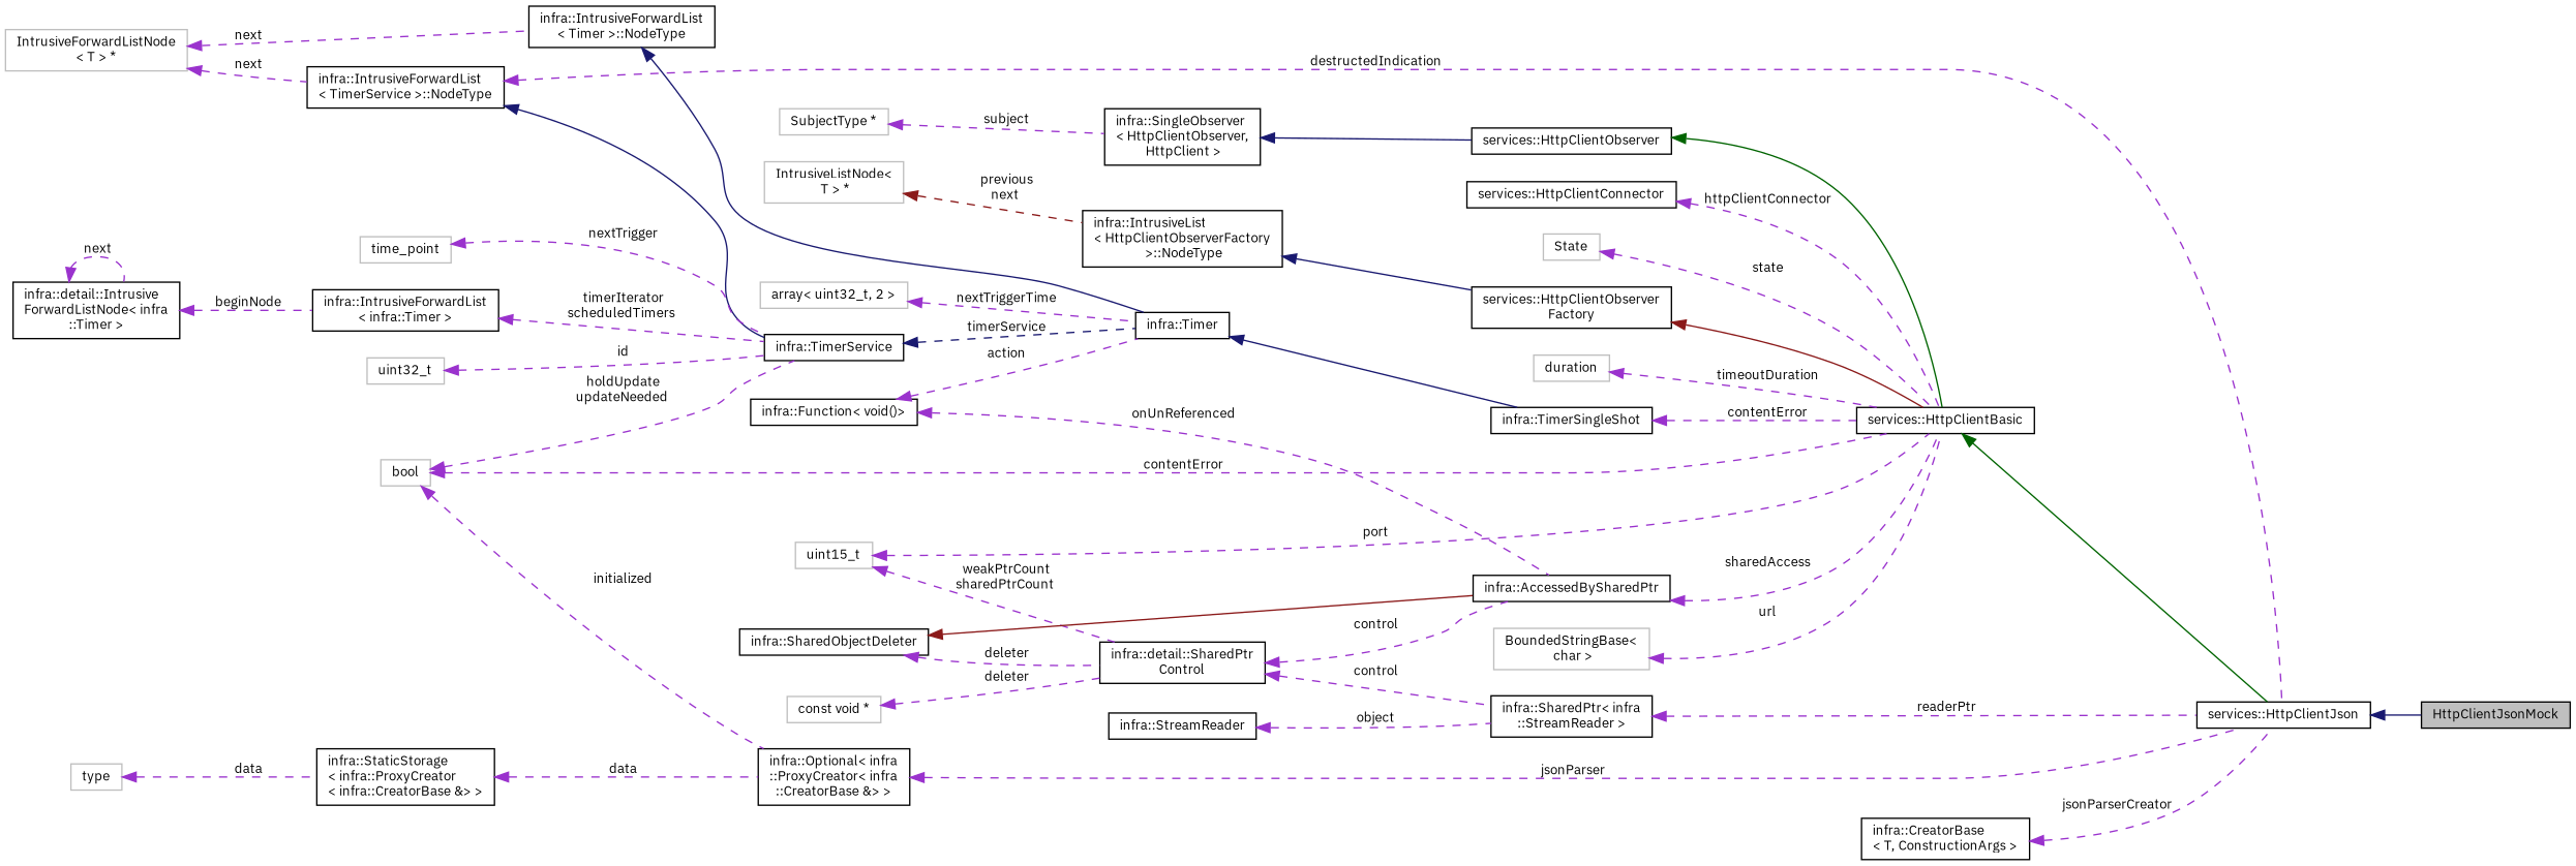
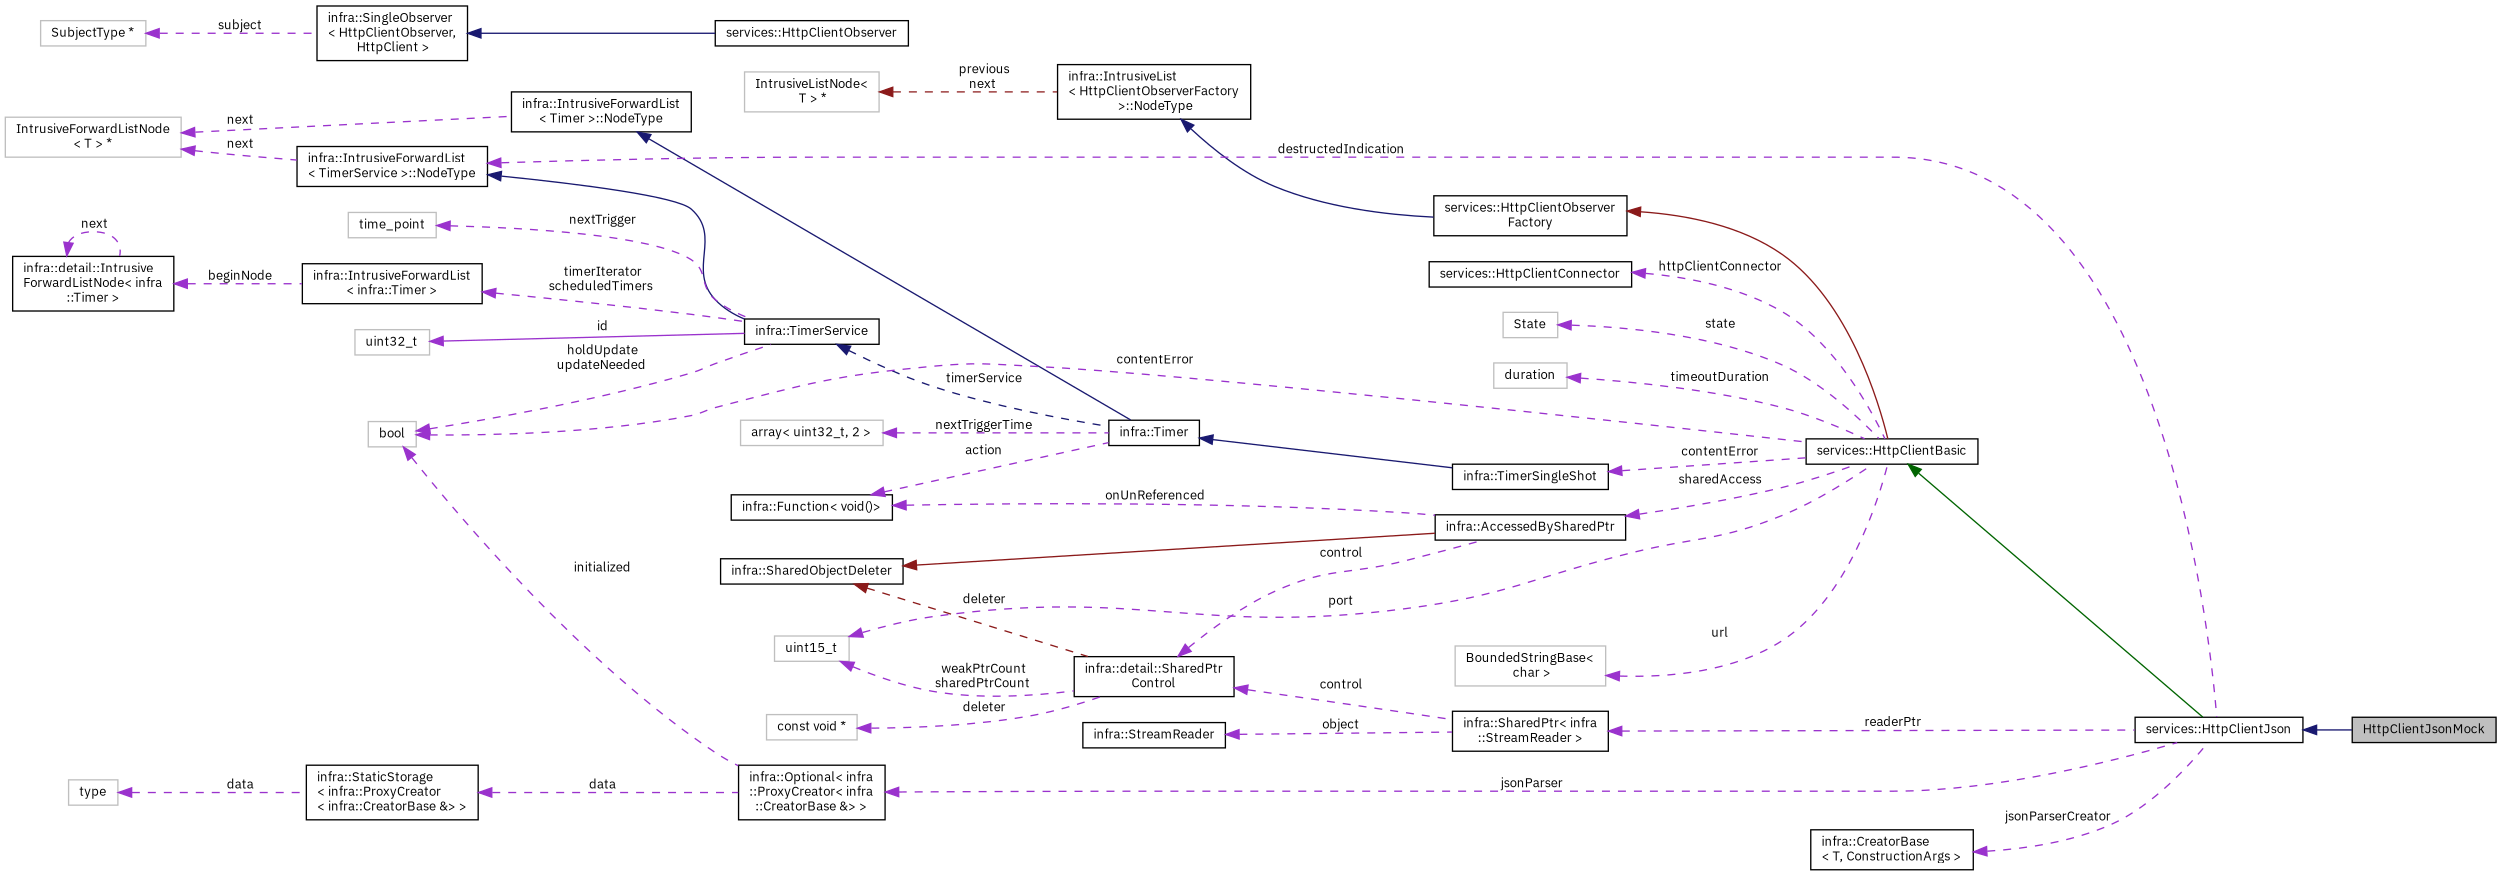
  digraph {
    fontname="IBM Plex Sans"
    rankdir=LR
    node [color=black fillcolor=white fontname="IBM Plex Sans" fontsize=10 shape=record style=filled]
    edge [color=darkorchid3 dir=back fontname="IBM Plex Sans" fontsize=10 labelfontname=Helvetica labelfontsize=10 style=dashed]
    n1 [fillcolor=grey75 fontcolor=black height=0.2 label=HttpClientJsonMock width=0.4]
    n2 [height=0.2 label="services::HttpClientJson" width=0.4]
    n3 [height=0.2 label="services::HttpClientBasic" width=0.4]
    n4 [height=0.2 label="services::HttpClientObserver" width=0.4]
    n5 [height=0.2 label="infra::SingleObserver\l\< HttpClientObserver,\l HttpClient \>" width=0.4]
    n6 [color=grey75 height=0.2 label="SubjectType *" width=0.4]
    n7 [height=0.2 label="services::HttpClientObserver\lFactory" width=0.4]
    n8 [height=0.2 label="infra::IntrusiveList\l\< HttpClientObserverFactory\l \>::NodeType" width=0.4]
    n9 [color=grey75 height=0.2 label="IntrusiveListNode\<\l T \> *" width=0.4]
    n10 [color=grey75 height=0.2 label=duration width=0.4]
    n11 [height=0.2 label="infra::TimerSingleShot" width=0.4]
    n12 [height=0.2 label="infra::Timer" width=0.4]
    n13 [height=0.2 label="infra::IntrusiveForwardList\l\< Timer \>::NodeType" width=0.4]
    n14 [color=grey75 height=0.2 label="IntrusiveForwardListNode\l\< T \> *" width=0.4]
    n15 [height=0.2 label="infra::IntrusiveForwardList\l\< TimerService \>::NodeType" width=0.4]
    n16 [height=0.2 label="infra::TimerService" width=0.4]
    n17 [height=0.2 label="infra::Function\< void()\>" width=0.4]
    n18 [height=0.2 label="infra::AccessedBySharedPtr" width=0.4]
    n19 [color=grey75 height=0.2 label="array\< uint32_t, 2 \>" width=0.4]
    n20 [color=grey75 height=0.2 label=time_point width=0.4]
    n21 [height=0.2 label="infra::IntrusiveForwardList\l\< infra::Timer \>" width=0.4]
    n22 [height=0.2 label="infra::detail::Intrusive\lForwardListNode\< infra\l::Timer \>" width=0.4]
    n23 [color=grey75 height=0.2 label=uint32_t width=0.4]
    n24 [color=grey75 height=0.2 label=bool width=0.4]
    n25 [height=0.2 label="infra::Optional\< infra\l::ProxyCreator\< infra\l::CreatorBase &\> \>" width=0.4]
    n26 [color=grey75 height=0.2 label=uint15_t width=0.4]
    n27 [height=0.2 label="infra::detail::SharedPtr\lControl" width=0.4]
    n28 [height=0.2 label="infra::SharedPtr\< infra\l::StreamReader \>" width=0.4]
    n29 [color=grey75 height=0.2 label="BoundedStringBase\<\l char \>" width=0.4]
    n30 [height=0.2 label="services::HttpClientConnector" width=0.4]
    n31 [color=grey75 height=0.2 label=State width=0.4]
    n32 [height=0.2 label="infra::SharedObjectDeleter" width=0.4]
    n33 [color=grey75 height=0.2 label="const void *" width=0.4]
    n34 [height=0.2 label="infra::StaticStorage\l\< infra::ProxyCreator\l\< infra::CreatorBase &\> \>" width=0.4]
    n35 [color=grey75 height=0.2 label=type width=0.4]
    n36 [height=0.2 label="infra::StreamReader" width=0.4]
    n37 [height=0.2 label="infra::CreatorBase\l\< T, ConstructionArgs \>" width=0.4]
    n2 -> n1 [color=midnightblue style=solid]
    n3 -> n2 [color=darkgreen style=solid]
-   n4 -> n3 [color=darkgreen style=solid]
    n5 -> n4 [color=midnightblue style=solid]
    n6 -> n5 [label=" subject"]
    n7 -> n3 [color=firebrick4 style=solid]
    n8 -> n7 [color=midnightblue style=solid]
    n9 -> n8 [color=firebrick4 label=" previous\nnext"]
    n10 -> n3 [label=" timeoutDuration"]
    n11 -> n3 [label=" contentError"]
    n12 -> n11 [color=midnightblue style=solid]
    n13 -> n12 [color=midnightblue style=solid]
    n14 -> n13 [label=" next"]
    n14 -> n15 [label=" next"]
    n15 -> n2 [label=" destructedIndication"]
    n15 -> n16 [color=midnightblue style=solid]
    n16 -> n12 [color=midnightblue label=" timerService"]
    n17 -> n12 [label=" action"]
    n17 -> n18 [label=" onUnReferenced"]
    n18 -> n3 [label=" sharedAccess"]
    n19 -> n12 [label=" nextTriggerTime"]
    n20 -> n16 [label=" nextTrigger"]
    n21 -> n16 [label=" timerIterator\nscheduledTimers"]
    n22 -> n21 [label=" beginNode"]
    n22 -> n22 [label=" next"]
-   n23 -> n16 [label=" id"]
+   n23 -> n16 [label=" id" style=solid]
    n24 -> n3 [label=" contentError"]
    n24 -> n16 [label=" holdUpdate\nupdateNeeded"]
    n24 -> n25 [label=" initialized"]
    n25 -> n2 [label=" jsonParser"]
    n26 -> n3 [label=" port"]
    n26 -> n27 [label=" weakPtrCount\nsharedPtrCount"]
    n27 -> n18 [label=" control"]
    n27 -> n28 [label=" control"]
    n28 -> n2 [label=" readerPtr"]
    n29 -> n3 [label=" url"]
    n30 -> n3 [label=" httpClientConnector"]
    n31 -> n3 [label=" state"]
    n32 -> n18 [color=firebrick4 style=solid]
-   n32 -> n27 [label=" deleter"]
+   n32 -> n27 [color=firebrick4 label=" deleter"]
    n33 -> n27 [label=" deleter"]
    n34 -> n25 [label=" data"]
    n35 -> n34 [label=" data"]
    n36 -> n28 [label=" object"]
    n37 -> n2 [label=" jsonParserCreator"]
  }
